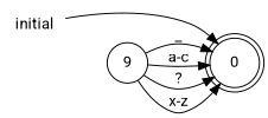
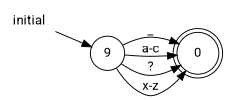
  digraph {
    fontname=Roboto
    rankdir=LR
    node [fontname=Roboto]
    edge [fontname=Roboto]
    0 [shape=doublecircle]
    n2 [label=9 shape=circle]
    initial [shape=plaintext]
    n2 -> 0 [label=_]
    n2 -> 0 [label="a-c"]
    n2 -> 0 [label="?"]
    n2 -> 0 [label="x-z"]
-   initial -> 0
+   initial -> n2
  }
